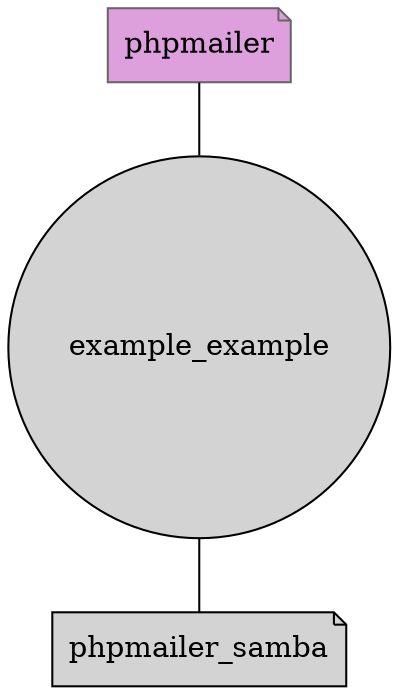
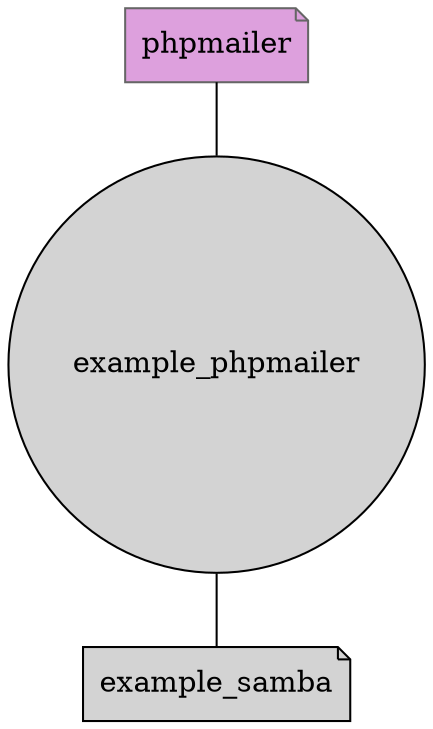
  graph {
    node [color=black fillcolor=lightgrey shape=note style=filled]
    edge [contstraint=false]
    n1 [color=gray40 fillcolor=plum label=phpmailer]
-   example_phpmailer [shape=circle label=example_example]
-   example_samba [label=phpmailer_samba]
+   example_phpmailer [shape=circle]
+   example_samba
    n1 -- example_phpmailer
    example_phpmailer -- example_samba
  }
